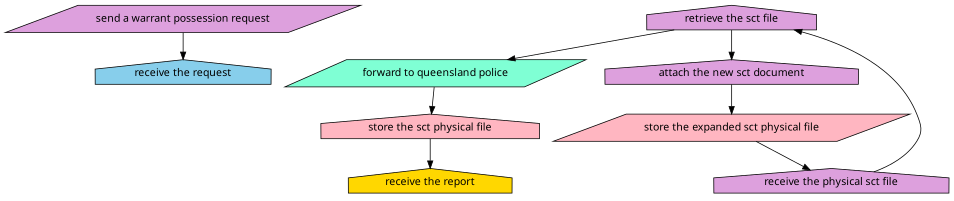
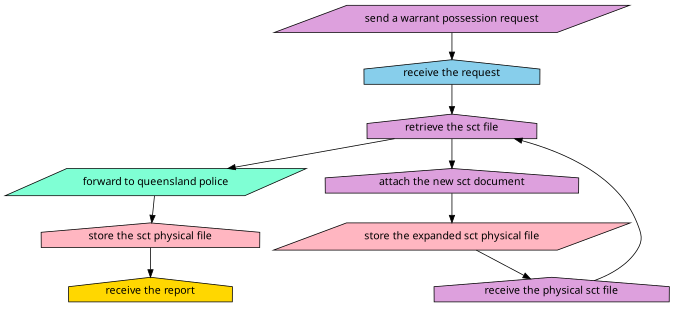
  strict digraph {
    fontname="Noto Sans"
    node [fillcolor=plum fontname="Noto Sans" shape=house style=filled]
    edge [attrs="{'type': 'flow', 'label': 'flow'}" fontname="Noto Sans"]
    "send a warrant possession request" [attrs="{'type': 'Activity', 'label': 'send a warrant possession request'}" shape=parallelogram]
    "receive the request" [attrs="{'type': 'Activity', 'label': 'receive the request'}" fillcolor=skyblue]
    "retrieve the sct file" [attrs="{'type': 'Activity', 'label': 'retrieve the sct file'}"]
    "forward to queensland police" [attrs="{'type': 'Activity', 'label': 'forward to queensland police'}" fillcolor=aquamarine shape=parallelogram]
    "attach the new sct document" [attrs="{'type': 'Activity', 'label': 'attach the new sct document'}"]
    "store the sct physical file" [attrs="{'type': 'Activity', 'label': 'store the sct physical file'}" fillcolor=lightpink]
    "store the expanded sct physical file" [attrs="{'type': 'Activity', 'label': 'store the expanded sct physical file'}" fillcolor=lightpink shape=parallelogram]
    "receive the report" [attrs="{'type': 'Activity', 'label': 'receive the report'}" fillcolor=gold]
    "receive the physical sct file" [attrs="{'type': 'Activity', 'label': 'receive the physical sct file'}"]
    "send a warrant possession request" -> "receive the request"
+   "receive the request" -> "retrieve the sct file"
    "retrieve the sct file" -> "forward to queensland police"
    "retrieve the sct file" -> "attach the new sct document"
    "forward to queensland police" -> "store the sct physical file"
    "attach the new sct document" -> "store the expanded sct physical file"
    "store the sct physical file" -> "receive the report"
    "store the expanded sct physical file" -> "receive the physical sct file"
    "receive the physical sct file" -> "retrieve the sct file"
  }
